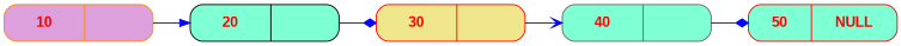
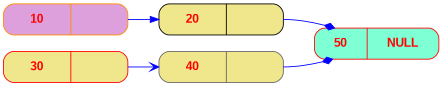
  digraph {
    rankdir=LR
    node [color=red fillcolor=aquamarine fontcolor=red fontname="Arial bold" fontsize=14 shape=record style="rounded, filled,filled"]
    edge [arrowhead=diamond color=blue tailport=next]
    n1 [color=darkorange fillcolor=plum label="{<elt> 10  | <next> }" width=2]
-   n2 [color=black label="{<elt> 20  | <next> }" width=2]
+   n2 [color=black fillcolor=khaki label="{<elt> 20  | <next> }" width=2]
    n3 [fillcolor=khaki label="{<elt> 30  | <next> }" width=2]
-   n4 [color=gray40 label="{<elt> 40  | <next> }" width=2]
+   n4 [color=gray40 fillcolor=khaki label="{<elt> 40  | <next> }" width=2]
    n5 [label="{<elt> 50  | <next> NULL }" width=2]
    n1 -> n2 [arrowhead=normal]
-   n2 -> n3
+   n2 -> n5
    n3 -> n4 [arrowhead=vee]
    n4 -> n5
  }
